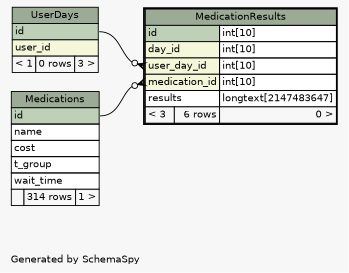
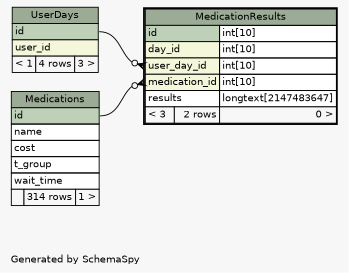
  digraph {
    bgcolor="#f7f7f7"
    fontname=Helvetica
    fontsize=11
    label="\nGenerated by SchemaSpy"
    labeljust=l
    nodesep=0.18
    rankdir=RL
    ranksep=0.46
    node [fontname=Helvetica fontsize=11 shape=plaintext]
    edge [arrowhead=none arrowsize=0.8 arrowtail=crowodot dir=back headport="id:e"]
-   n1 [label=<     <TABLE BORDER="2" CELLBORDER="1" CELLSPACING="0" BGCOLOR="#ffffff">       <TR><TD COLSPAN="3" BGCOLOR="#9bab96" ALIGN="CENTER">MedicationResults</TD></TR>       <TR><TD PORT="id" COLSPAN="2" BGCOLOR="#bed1b8" ALIGN="LEFT">id</TD><TD PORT="id.type" ALIGN="LEFT">int[10]</TD></TR>       <TR><TD PORT="day_id" COLSPAN="2" BGCOLOR="#f4f7da" ALIGN="LEFT">day_id</TD><TD PORT="day_id.type" ALIGN="LEFT">int[10]</TD></TR>       <TR><TD PORT="user_day_id" COLSPAN="2" BGCOLOR="#f4f7da" ALIGN="LEFT">user_day_id</TD><TD PORT="user_day_id.type" ALIGN="LEFT">int[10]</TD></TR>       <TR><TD PORT="medication_id" COLSPAN="2" BGCOLOR="#f4f7da" ALIGN="LEFT">medication_id</TD><TD PORT="medication_id.type" ALIGN="LEFT">int[10]</TD></TR>       <TR><TD PORT="results" COLSPAN="2" ALIGN="LEFT">results</TD><TD PORT="results.type" ALIGN="LEFT">longtext[2147483647]</TD></TR>       <TR><TD ALIGN="LEFT" BGCOLOR="#f7f7f7">&lt; 3</TD><TD ALIGN="RIGHT" BGCOLOR="#f7f7f7">6 rows</TD><TD ALIGN="RIGHT" BGCOLOR="#f7f7f7">0 &gt;</TD></TR>     </TABLE>>]
+   n1 [label=<     <TABLE BORDER="2" CELLBORDER="1" CELLSPACING="0" BGCOLOR="#ffffff">       <TR><TD COLSPAN="3" BGCOLOR="#9bab96" ALIGN="CENTER">MedicationResults</TD></TR>       <TR><TD PORT="id" COLSPAN="2" BGCOLOR="#bed1b8" ALIGN="LEFT">id</TD><TD PORT="id.type" ALIGN="LEFT">int[10]</TD></TR>       <TR><TD PORT="day_id" COLSPAN="2" BGCOLOR="#f4f7da" ALIGN="LEFT">day_id</TD><TD PORT="day_id.type" ALIGN="LEFT">int[10]</TD></TR>       <TR><TD PORT="user_day_id" COLSPAN="2" BGCOLOR="#f4f7da" ALIGN="LEFT">user_day_id</TD><TD PORT="user_day_id.type" ALIGN="LEFT">int[10]</TD></TR>       <TR><TD PORT="medication_id" COLSPAN="2" BGCOLOR="#f4f7da" ALIGN="LEFT">medication_id</TD><TD PORT="medication_id.type" ALIGN="LEFT">int[10]</TD></TR>       <TR><TD PORT="results" COLSPAN="2" ALIGN="LEFT">results</TD><TD PORT="results.type" ALIGN="LEFT">longtext[2147483647]</TD></TR>       <TR><TD ALIGN="LEFT" BGCOLOR="#f7f7f7">&lt; 3</TD><TD ALIGN="RIGHT" BGCOLOR="#f7f7f7">2 rows</TD><TD ALIGN="RIGHT" BGCOLOR="#f7f7f7">0 &gt;</TD></TR>     </TABLE>>]
    n2 [label=<     <TABLE BORDER="0" CELLBORDER="1" CELLSPACING="0" BGCOLOR="#ffffff">       <TR><TD COLSPAN="3" BGCOLOR="#9bab96" ALIGN="CENTER">Medications</TD></TR>       <TR><TD PORT="id" COLSPAN="3" BGCOLOR="#bed1b8" ALIGN="LEFT">id</TD></TR>       <TR><TD PORT="name" COLSPAN="3" ALIGN="LEFT">name</TD></TR>       <TR><TD PORT="cost" COLSPAN="3" ALIGN="LEFT">cost</TD></TR>       <TR><TD PORT="t_group" COLSPAN="3" ALIGN="LEFT">t_group</TD></TR>       <TR><TD PORT="wait_time" COLSPAN="3" ALIGN="LEFT">wait_time</TD></TR>       <TR><TD ALIGN="LEFT" BGCOLOR="#f7f7f7">  </TD><TD ALIGN="RIGHT" BGCOLOR="#f7f7f7">314 rows</TD><TD ALIGN="RIGHT" BGCOLOR="#f7f7f7">1 &gt;</TD></TR>     </TABLE>>]
-   n3 [label=<     <TABLE BORDER="0" CELLBORDER="1" CELLSPACING="0" BGCOLOR="#ffffff">       <TR><TD COLSPAN="3" BGCOLOR="#9bab96" ALIGN="CENTER">UserDays</TD></TR>       <TR><TD PORT="id" COLSPAN="3" BGCOLOR="#bed1b8" ALIGN="LEFT">id</TD></TR>       <TR><TD PORT="user_id" COLSPAN="3" BGCOLOR="#f4f7da" ALIGN="LEFT">user_id</TD></TR>       <TR><TD ALIGN="LEFT" BGCOLOR="#f7f7f7">&lt; 1</TD><TD ALIGN="RIGHT" BGCOLOR="#f7f7f7">0 rows</TD><TD ALIGN="RIGHT" BGCOLOR="#f7f7f7">3 &gt;</TD></TR>     </TABLE>>]
+   n3 [label=<     <TABLE BORDER="0" CELLBORDER="1" CELLSPACING="0" BGCOLOR="#ffffff">       <TR><TD COLSPAN="3" BGCOLOR="#9bab96" ALIGN="CENTER">UserDays</TD></TR>       <TR><TD PORT="id" COLSPAN="3" BGCOLOR="#bed1b8" ALIGN="LEFT">id</TD></TR>       <TR><TD PORT="user_id" COLSPAN="3" BGCOLOR="#f4f7da" ALIGN="LEFT">user_id</TD></TR>       <TR><TD ALIGN="LEFT" BGCOLOR="#f7f7f7">&lt; 1</TD><TD ALIGN="RIGHT" BGCOLOR="#f7f7f7">4 rows</TD><TD ALIGN="RIGHT" BGCOLOR="#f7f7f7">3 &gt;</TD></TR>     </TABLE>>]
    n1 -> n2 [tailport="medication_id:w"]
    n1 -> n3 [tailport="user_day_id:w"]
  }
